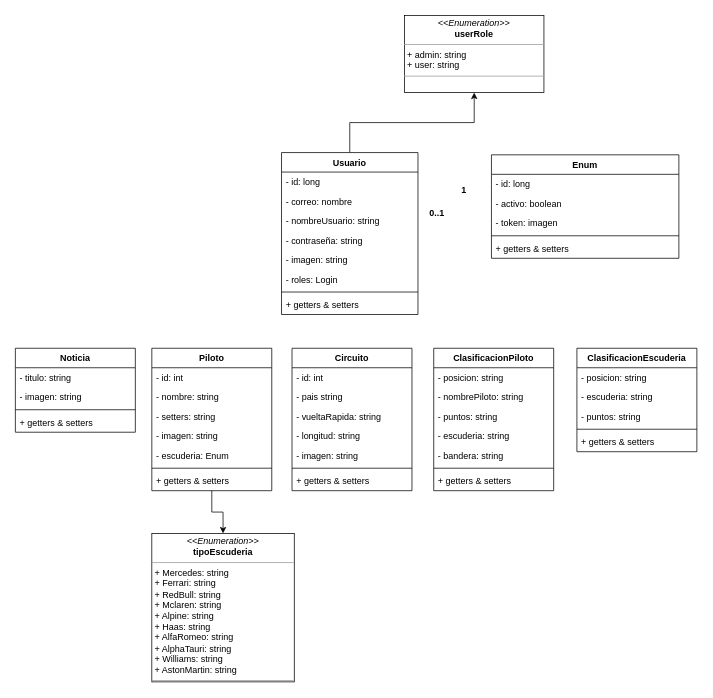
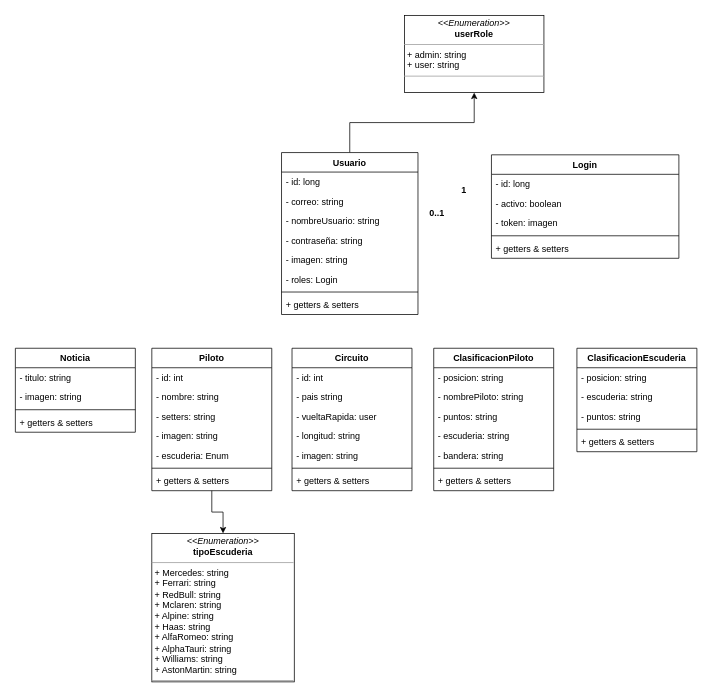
  <mxCell id="0" />
  <mxCell id="1" parent="0" />
- <mxCell id="2" value="Enum" style="swimlane;fontStyle=1;align=center;verticalAlign=top;childLayout=stackLayout;horizontal=1;startSize=26;horizontalStack=0;resizeParent=1;resizeParentMax=0;resizeLast=0;collapsible=1;marginBottom=0;" parent="1" vertex="1"><mxGeometry x="655" y="206" width="250" height="138" as="geometry" /></mxCell>
+ <mxCell id="2" value="Login" style="swimlane;fontStyle=1;align=center;verticalAlign=top;childLayout=stackLayout;horizontal=1;startSize=26;horizontalStack=0;resizeParent=1;resizeParentMax=0;resizeLast=0;collapsible=1;marginBottom=0;" parent="1" vertex="1"><mxGeometry x="655" y="206" width="250" height="138" as="geometry" /></mxCell>
  <mxCell id="3" value="- id: long" style="text;strokeColor=none;fillColor=none;align=left;verticalAlign=top;spacingLeft=4;spacingRight=4;overflow=hidden;rotatable=0;points=[[0,0.5],[1,0.5]];portConstraint=eastwest;" parent="2" vertex="1"><mxGeometry y="26" width="250" height="26" as="geometry" /></mxCell>
  <mxCell id="4" value="- activo: boolean" style="text;strokeColor=none;fillColor=none;align=left;verticalAlign=top;spacingLeft=4;spacingRight=4;overflow=hidden;rotatable=0;points=[[0,0.5],[1,0.5]];portConstraint=eastwest;" parent="2" vertex="1"><mxGeometry y="52" width="250" height="26" as="geometry" /></mxCell>
  <mxCell id="5" value="- token: imagen" style="text;strokeColor=none;fillColor=none;align=left;verticalAlign=top;spacingLeft=4;spacingRight=4;overflow=hidden;rotatable=0;points=[[0,0.5],[1,0.5]];portConstraint=eastwest;" vertex="1" parent="2"><mxGeometry y="78" width="250" height="26" as="geometry" /></mxCell>
  <mxCell id="6" value="" style="line;strokeWidth=1;fillColor=none;align=left;verticalAlign=middle;spacingTop=-1;spacingLeft=3;spacingRight=3;rotatable=0;labelPosition=right;points=[];portConstraint=eastwest;" parent="2" vertex="1"><mxGeometry y="104" width="250" height="8" as="geometry" /></mxCell>
  <mxCell id="7" value="+ getters &amp; setters&#10;" style="text;strokeColor=none;fillColor=none;align=left;verticalAlign=top;spacingLeft=4;spacingRight=4;overflow=hidden;rotatable=0;points=[[0,0.5],[1,0.5]];portConstraint=eastwest;" parent="2" vertex="1"><mxGeometry y="112" width="250" height="26" as="geometry" /></mxCell>
  <mxCell id="8" style="edgeStyle=orthogonalEdgeStyle;rounded=0;orthogonalLoop=1;jettySize=auto;html=1;entryX=0.5;entryY=1;entryDx=0;entryDy=0;" edge="1" parent="1" source="9" target="42"><mxGeometry relative="1" as="geometry" /></mxCell>
  <mxCell id="9" value="Usuario" style="swimlane;fontStyle=1;align=center;verticalAlign=top;childLayout=stackLayout;horizontal=1;startSize=26;horizontalStack=0;resizeParent=1;resizeParentMax=0;resizeLast=0;collapsible=1;marginBottom=0;" parent="1" vertex="1"><mxGeometry x="375" y="203" width="182" height="216" as="geometry" /></mxCell>
  <mxCell id="10" value="- id: long&#10;" style="text;strokeColor=none;fillColor=none;align=left;verticalAlign=top;spacingLeft=4;spacingRight=4;overflow=hidden;rotatable=0;points=[[0,0.5],[1,0.5]];portConstraint=eastwest;" parent="9" vertex="1"><mxGeometry y="26" width="182" height="26" as="geometry" /></mxCell>
- <mxCell id="11" value="- correo: nombre" style="text;strokeColor=none;fillColor=none;align=left;verticalAlign=top;spacingLeft=4;spacingRight=4;overflow=hidden;rotatable=0;points=[[0,0.5],[1,0.5]];portConstraint=eastwest;" parent="9" vertex="1"><mxGeometry y="52" width="182" height="26" as="geometry" /></mxCell>
+ <mxCell id="11" value="- correo: string" style="text;strokeColor=none;fillColor=none;align=left;verticalAlign=top;spacingLeft=4;spacingRight=4;overflow=hidden;rotatable=0;points=[[0,0.5],[1,0.5]];portConstraint=eastwest;" parent="9" vertex="1"><mxGeometry y="52" width="182" height="26" as="geometry" /></mxCell>
  <mxCell id="12" value="- nombreUsuario: string" style="text;strokeColor=none;fillColor=none;align=left;verticalAlign=top;spacingLeft=4;spacingRight=4;overflow=hidden;rotatable=0;points=[[0,0.5],[1,0.5]];portConstraint=eastwest;" parent="9" vertex="1"><mxGeometry y="78" width="182" height="26" as="geometry" /></mxCell>
  <mxCell id="13" value="- contraseña: string" style="text;strokeColor=none;fillColor=none;align=left;verticalAlign=top;spacingLeft=4;spacingRight=4;overflow=hidden;rotatable=0;points=[[0,0.5],[1,0.5]];portConstraint=eastwest;" parent="9" vertex="1"><mxGeometry y="104" width="182" height="26" as="geometry" /></mxCell>
  <mxCell id="14" value="- imagen: string" style="text;strokeColor=none;fillColor=none;align=left;verticalAlign=top;spacingLeft=4;spacingRight=4;overflow=hidden;rotatable=0;points=[[0,0.5],[1,0.5]];portConstraint=eastwest;" parent="9" vertex="1"><mxGeometry y="130" width="182" height="26" as="geometry" /></mxCell>
  <mxCell id="15" value="- roles: Login" style="text;strokeColor=none;fillColor=none;align=left;verticalAlign=top;spacingLeft=4;spacingRight=4;overflow=hidden;rotatable=0;points=[[0,0.5],[1,0.5]];portConstraint=eastwest;" parent="9" vertex="1"><mxGeometry y="156" width="182" height="26" as="geometry" /></mxCell>
  <mxCell id="16" value="" style="line;strokeWidth=1;fillColor=none;align=left;verticalAlign=middle;spacingTop=-1;spacingLeft=3;spacingRight=3;rotatable=0;labelPosition=right;points=[];portConstraint=eastwest;" parent="9" vertex="1"><mxGeometry y="182" width="182" height="8" as="geometry" /></mxCell>
  <mxCell id="17" value="+ getters &amp; setters" style="text;strokeColor=none;fillColor=none;align=left;verticalAlign=top;spacingLeft=4;spacingRight=4;overflow=hidden;rotatable=0;points=[[0,0.5],[1,0.5]];portConstraint=eastwest;" parent="9" vertex="1"><mxGeometry y="190" width="182" height="26" as="geometry" /></mxCell>
  <mxCell id="18" value="Circuito" style="swimlane;fontStyle=1;align=center;verticalAlign=top;childLayout=stackLayout;horizontal=1;startSize=26;horizontalStack=0;resizeParent=1;resizeParentMax=0;resizeLast=0;collapsible=1;marginBottom=0;" parent="1" vertex="1"><mxGeometry x="389" y="464" width="160" height="190" as="geometry" /></mxCell>
  <mxCell id="19" value="- id: int" style="text;strokeColor=none;fillColor=none;align=left;verticalAlign=top;spacingLeft=4;spacingRight=4;overflow=hidden;rotatable=0;points=[[0,0.5],[1,0.5]];portConstraint=eastwest;" parent="18" vertex="1"><mxGeometry y="26" width="160" height="26" as="geometry" /></mxCell>
  <mxCell id="20" value="- pais string" style="text;strokeColor=none;fillColor=none;align=left;verticalAlign=top;spacingLeft=4;spacingRight=4;overflow=hidden;rotatable=0;points=[[0,0.5],[1,0.5]];portConstraint=eastwest;" parent="18" vertex="1"><mxGeometry y="52" width="160" height="26" as="geometry" /></mxCell>
- <mxCell id="21" value="- vueltaRapida: string" style="text;strokeColor=none;fillColor=none;align=left;verticalAlign=top;spacingLeft=4;spacingRight=4;overflow=hidden;rotatable=0;points=[[0,0.5],[1,0.5]];portConstraint=eastwest;" parent="18" vertex="1"><mxGeometry y="78" width="160" height="26" as="geometry" /></mxCell>
+ <mxCell id="21" value="- vueltaRapida: user" style="text;strokeColor=none;fillColor=none;align=left;verticalAlign=top;spacingLeft=4;spacingRight=4;overflow=hidden;rotatable=0;points=[[0,0.5],[1,0.5]];portConstraint=eastwest;" parent="18" vertex="1"><mxGeometry y="78" width="160" height="26" as="geometry" /></mxCell>
  <mxCell id="22" value="- longitud: string" style="text;strokeColor=none;fillColor=none;align=left;verticalAlign=top;spacingLeft=4;spacingRight=4;overflow=hidden;rotatable=0;points=[[0,0.5],[1,0.5]];portConstraint=eastwest;" vertex="1" parent="18"><mxGeometry y="104" width="160" height="26" as="geometry" /></mxCell>
  <mxCell id="23" value="- imagen: string" style="text;strokeColor=none;fillColor=none;align=left;verticalAlign=top;spacingLeft=4;spacingRight=4;overflow=hidden;rotatable=0;points=[[0,0.5],[1,0.5]];portConstraint=eastwest;" vertex="1" parent="18"><mxGeometry y="130" width="160" height="26" as="geometry" /></mxCell>
  <mxCell id="24" value="" style="line;strokeWidth=1;fillColor=none;align=left;verticalAlign=middle;spacingTop=-1;spacingLeft=3;spacingRight=3;rotatable=0;labelPosition=right;points=[];portConstraint=eastwest;" parent="18" vertex="1"><mxGeometry y="156" width="160" height="8" as="geometry" /></mxCell>
  <mxCell id="25" value="+ getters &amp; setters" style="text;strokeColor=none;fillColor=none;align=left;verticalAlign=top;spacingLeft=4;spacingRight=4;overflow=hidden;rotatable=0;points=[[0,0.5],[1,0.5]];portConstraint=eastwest;" vertex="1" parent="18"><mxGeometry y="164" width="160" height="26" as="geometry" /></mxCell>
  <mxCell id="26" value="Noticia" style="swimlane;fontStyle=1;align=center;verticalAlign=top;childLayout=stackLayout;horizontal=1;startSize=26;horizontalStack=0;resizeParent=1;resizeParentMax=0;resizeLast=0;collapsible=1;marginBottom=0;" parent="1" vertex="1"><mxGeometry x="20" y="464" width="160" height="112" as="geometry" /></mxCell>
  <mxCell id="27" value="- titulo: string&#10;" style="text;strokeColor=none;fillColor=none;align=left;verticalAlign=top;spacingLeft=4;spacingRight=4;overflow=hidden;rotatable=0;points=[[0,0.5],[1,0.5]];portConstraint=eastwest;" parent="26" vertex="1"><mxGeometry y="26" width="160" height="26" as="geometry" /></mxCell>
  <mxCell id="28" value="- imagen: string&#10;" style="text;strokeColor=none;fillColor=none;align=left;verticalAlign=top;spacingLeft=4;spacingRight=4;overflow=hidden;rotatable=0;points=[[0,0.5],[1,0.5]];portConstraint=eastwest;" parent="26" vertex="1"><mxGeometry y="52" width="160" height="26" as="geometry" /></mxCell>
  <mxCell id="29" value="" style="line;strokeWidth=1;fillColor=none;align=left;verticalAlign=middle;spacingTop=-1;spacingLeft=3;spacingRight=3;rotatable=0;labelPosition=right;points=[];portConstraint=eastwest;" parent="26" vertex="1"><mxGeometry y="78" width="160" height="8" as="geometry" /></mxCell>
  <mxCell id="30" value="+ getters &amp; setters" style="text;strokeColor=none;fillColor=none;align=left;verticalAlign=top;spacingLeft=4;spacingRight=4;overflow=hidden;rotatable=0;points=[[0,0.5],[1,0.5]];portConstraint=eastwest;" parent="26" vertex="1"><mxGeometry y="86" width="160" height="26" as="geometry" /></mxCell>
  <mxCell id="31" style="edgeStyle=orthogonalEdgeStyle;rounded=0;orthogonalLoop=1;jettySize=auto;html=1;entryX=0.5;entryY=0;entryDx=0;entryDy=0;" edge="1" parent="1" source="32" target="57"><mxGeometry relative="1" as="geometry" /></mxCell>
  <mxCell id="32" value="Piloto" style="swimlane;fontStyle=1;align=center;verticalAlign=top;childLayout=stackLayout;horizontal=1;startSize=26;horizontalStack=0;resizeParent=1;resizeParentMax=0;resizeLast=0;collapsible=1;marginBottom=0;" parent="1" vertex="1"><mxGeometry x="202" y="464" width="160" height="190" as="geometry" /></mxCell>
  <mxCell id="33" value="- id: int" style="text;strokeColor=none;fillColor=none;align=left;verticalAlign=top;spacingLeft=4;spacingRight=4;overflow=hidden;rotatable=0;points=[[0,0.5],[1,0.5]];portConstraint=eastwest;" parent="32" vertex="1"><mxGeometry y="26" width="160" height="26" as="geometry" /></mxCell>
  <mxCell id="34" value="- nombre: string" style="text;strokeColor=none;fillColor=none;align=left;verticalAlign=top;spacingLeft=4;spacingRight=4;overflow=hidden;rotatable=0;points=[[0,0.5],[1,0.5]];portConstraint=eastwest;" parent="32" vertex="1"><mxGeometry y="52" width="160" height="26" as="geometry" /></mxCell>
  <mxCell id="35" value="- setters: string" style="text;strokeColor=none;fillColor=none;align=left;verticalAlign=top;spacingLeft=4;spacingRight=4;overflow=hidden;rotatable=0;points=[[0,0.5],[1,0.5]];portConstraint=eastwest;" parent="32" vertex="1"><mxGeometry y="78" width="160" height="26" as="geometry" /></mxCell>
  <mxCell id="36" value="- imagen: string" style="text;strokeColor=none;fillColor=none;align=left;verticalAlign=top;spacingLeft=4;spacingRight=4;overflow=hidden;rotatable=0;points=[[0,0.5],[1,0.5]];portConstraint=eastwest;" parent="32" vertex="1"><mxGeometry y="104" width="160" height="26" as="geometry" /></mxCell>
  <mxCell id="37" value="- escuderia: Enum" style="text;strokeColor=none;fillColor=none;align=left;verticalAlign=top;spacingLeft=4;spacingRight=4;overflow=hidden;rotatable=0;points=[[0,0.5],[1,0.5]];portConstraint=eastwest;" vertex="1" parent="32"><mxGeometry y="130" width="160" height="26" as="geometry" /></mxCell>
  <mxCell id="38" value="" style="line;strokeWidth=1;fillColor=none;align=left;verticalAlign=middle;spacingTop=-1;spacingLeft=3;spacingRight=3;rotatable=0;labelPosition=right;points=[];portConstraint=eastwest;" parent="32" vertex="1"><mxGeometry y="156" width="160" height="8" as="geometry" /></mxCell>
  <mxCell id="39" value="+ getters &amp; setters" style="text;strokeColor=none;fillColor=none;align=left;verticalAlign=top;spacingLeft=4;spacingRight=4;overflow=hidden;rotatable=0;points=[[0,0.5],[1,0.5]];portConstraint=eastwest;" vertex="1" parent="32"><mxGeometry y="164" width="160" height="26" as="geometry" /></mxCell>
  <mxCell id="40" value="1" style="text;html=1;resizable=0;autosize=1;align=center;verticalAlign=middle;points=[];fillColor=none;strokeColor=none;rounded=0;fontStyle=1" parent="1" vertex="1"><mxGeometry x="609" y="244" width="17" height="18" as="geometry" /></mxCell>
  <mxCell id="41" value="0..1" style="text;html=1;resizable=0;autosize=1;align=center;verticalAlign=middle;points=[];fillColor=none;strokeColor=none;rounded=0;fontStyle=1" vertex="1" parent="1"><mxGeometry x="567" y="275" width="30" height="18" as="geometry" /></mxCell>
  <mxCell id="42" value="&lt;p style=&quot;margin:0px;margin-top:4px;text-align:center;&quot;&gt;&lt;i&gt;&amp;lt;&amp;lt;Enumeration&amp;gt;&amp;gt;&lt;/i&gt;&lt;br&gt;&lt;b&gt;userRole&lt;/b&gt;&lt;/p&gt;&lt;hr size=&quot;1&quot;&gt;&lt;p style=&quot;margin:0px;margin-left:4px;&quot;&gt;+ admin: string&lt;br&gt;+ user: string&lt;/p&gt;&lt;hr size=&quot;1&quot;&gt;&lt;p style=&quot;margin:0px;margin-left:4px;&quot;&gt;&lt;br&gt;&lt;/p&gt;" style="verticalAlign=top;align=left;overflow=fill;fontSize=12;fontFamily=Helvetica;html=1;" vertex="1" parent="1"><mxGeometry x="539" y="20" width="186" height="103" as="geometry" /></mxCell>
  <mxCell id="43" value="ClasificacionPiloto" style="swimlane;fontStyle=1;align=center;verticalAlign=top;childLayout=stackLayout;horizontal=1;startSize=26;horizontalStack=0;resizeParent=1;resizeParentMax=0;resizeLast=0;collapsible=1;marginBottom=0;" vertex="1" parent="1"><mxGeometry x="578" y="464" width="160" height="190" as="geometry" /></mxCell>
  <mxCell id="44" value="- posicion: string" style="text;strokeColor=none;fillColor=none;align=left;verticalAlign=top;spacingLeft=4;spacingRight=4;overflow=hidden;rotatable=0;points=[[0,0.5],[1,0.5]];portConstraint=eastwest;" vertex="1" parent="43"><mxGeometry y="26" width="160" height="26" as="geometry" /></mxCell>
  <mxCell id="45" value="- nombrePiloto: string" style="text;strokeColor=none;fillColor=none;align=left;verticalAlign=top;spacingLeft=4;spacingRight=4;overflow=hidden;rotatable=0;points=[[0,0.5],[1,0.5]];portConstraint=eastwest;" vertex="1" parent="43"><mxGeometry y="52" width="160" height="26" as="geometry" /></mxCell>
  <mxCell id="46" value="- puntos: string" style="text;strokeColor=none;fillColor=none;align=left;verticalAlign=top;spacingLeft=4;spacingRight=4;overflow=hidden;rotatable=0;points=[[0,0.5],[1,0.5]];portConstraint=eastwest;" vertex="1" parent="43"><mxGeometry y="78" width="160" height="26" as="geometry" /></mxCell>
  <mxCell id="47" value="- escuderia: string" style="text;strokeColor=none;fillColor=none;align=left;verticalAlign=top;spacingLeft=4;spacingRight=4;overflow=hidden;rotatable=0;points=[[0,0.5],[1,0.5]];portConstraint=eastwest;" vertex="1" parent="43"><mxGeometry y="104" width="160" height="26" as="geometry" /></mxCell>
  <mxCell id="48" value="- bandera: string" style="text;strokeColor=none;fillColor=none;align=left;verticalAlign=top;spacingLeft=4;spacingRight=4;overflow=hidden;rotatable=0;points=[[0,0.5],[1,0.5]];portConstraint=eastwest;" vertex="1" parent="43"><mxGeometry y="130" width="160" height="26" as="geometry" /></mxCell>
  <mxCell id="49" value="" style="line;strokeWidth=1;fillColor=none;align=left;verticalAlign=middle;spacingTop=-1;spacingLeft=3;spacingRight=3;rotatable=0;labelPosition=right;points=[];portConstraint=eastwest;" vertex="1" parent="43"><mxGeometry y="156" width="160" height="8" as="geometry" /></mxCell>
  <mxCell id="50" value="+ getters &amp; setters" style="text;strokeColor=none;fillColor=none;align=left;verticalAlign=top;spacingLeft=4;spacingRight=4;overflow=hidden;rotatable=0;points=[[0,0.5],[1,0.5]];portConstraint=eastwest;" vertex="1" parent="43"><mxGeometry y="164" width="160" height="26" as="geometry" /></mxCell>
  <mxCell id="51" value="ClasificacionEscuderia" style="swimlane;fontStyle=1;align=center;verticalAlign=top;childLayout=stackLayout;horizontal=1;startSize=26;horizontalStack=0;resizeParent=1;resizeParentMax=0;resizeLast=0;collapsible=1;marginBottom=0;" vertex="1" parent="1"><mxGeometry x="769" y="464" width="160" height="138" as="geometry" /></mxCell>
  <mxCell id="52" value="- posicion: string" style="text;strokeColor=none;fillColor=none;align=left;verticalAlign=top;spacingLeft=4;spacingRight=4;overflow=hidden;rotatable=0;points=[[0,0.5],[1,0.5]];portConstraint=eastwest;" vertex="1" parent="51"><mxGeometry y="26" width="160" height="26" as="geometry" /></mxCell>
  <mxCell id="53" value="- escuderia: string" style="text;strokeColor=none;fillColor=none;align=left;verticalAlign=top;spacingLeft=4;spacingRight=4;overflow=hidden;rotatable=0;points=[[0,0.5],[1,0.5]];portConstraint=eastwest;" vertex="1" parent="51"><mxGeometry y="52" width="160" height="26" as="geometry" /></mxCell>
  <mxCell id="54" value="- puntos: string" style="text;strokeColor=none;fillColor=none;align=left;verticalAlign=top;spacingLeft=4;spacingRight=4;overflow=hidden;rotatable=0;points=[[0,0.5],[1,0.5]];portConstraint=eastwest;" vertex="1" parent="51"><mxGeometry y="78" width="160" height="26" as="geometry" /></mxCell>
  <mxCell id="55" value="" style="line;strokeWidth=1;fillColor=none;align=left;verticalAlign=middle;spacingTop=-1;spacingLeft=3;spacingRight=3;rotatable=0;labelPosition=right;points=[];portConstraint=eastwest;" vertex="1" parent="51"><mxGeometry y="104" width="160" height="8" as="geometry" /></mxCell>
  <mxCell id="56" value="+ getters &amp; setters" style="text;strokeColor=none;fillColor=none;align=left;verticalAlign=top;spacingLeft=4;spacingRight=4;overflow=hidden;rotatable=0;points=[[0,0.5],[1,0.5]];portConstraint=eastwest;" vertex="1" parent="51"><mxGeometry y="112" width="160" height="26" as="geometry" /></mxCell>
  <mxCell id="57" value="&lt;p style=&quot;margin:0px;margin-top:4px;text-align:center;&quot;&gt;&lt;i&gt;&amp;lt;&amp;lt;Enumeration&amp;gt;&amp;gt;&lt;/i&gt;&lt;br&gt;&lt;b&gt;tipoEscuderia&lt;/b&gt;&lt;/p&gt;&lt;hr size=&quot;1&quot;&gt;&lt;p style=&quot;margin:0px;margin-left:4px;&quot;&gt;+ Mercedes: string&lt;br&gt;+ Ferrari: string&lt;/p&gt;&lt;p style=&quot;margin:0px;margin-left:4px;&quot;&gt;+ RedBull: string&lt;br&gt;&lt;/p&gt;&lt;p style=&quot;margin:0px;margin-left:4px;&quot;&gt;+ Mclaren: string&lt;br&gt;&lt;/p&gt;&lt;p style=&quot;margin:0px;margin-left:4px;&quot;&gt;+ Alpine: string&lt;br&gt;&lt;/p&gt;&lt;p style=&quot;margin:0px;margin-left:4px;&quot;&gt;+ Haas: string&lt;br&gt;&lt;/p&gt;&lt;p style=&quot;margin:0px;margin-left:4px;&quot;&gt;+ AlfaRomeo: string&lt;br&gt;&lt;/p&gt;&lt;p style=&quot;margin:0px;margin-left:4px;&quot;&gt;+ AlphaTauri: string&lt;br&gt;&lt;/p&gt;&lt;p style=&quot;margin:0px;margin-left:4px;&quot;&gt;+ Williams: string&lt;br&gt;&lt;/p&gt;&lt;p style=&quot;margin:0px;margin-left:4px;&quot;&gt;+ AstonMartin: string&lt;br&gt;&lt;/p&gt;&lt;hr size=&quot;1&quot;&gt;&lt;p style=&quot;margin:0px;margin-left:4px;&quot;&gt;&lt;br&gt;&lt;/p&gt;" style="verticalAlign=top;align=left;overflow=fill;fontSize=12;fontFamily=Helvetica;html=1;" vertex="1" parent="1"><mxGeometry x="202" y="711" width="190" height="198" as="geometry" /></mxCell>
